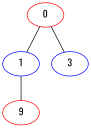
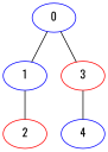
  strict graph {
    fontname=Oswald
    node [color=blue fontname=Oswald node_value=3]
    edge [fontname=Oswald]
-   0 [color=red node_value=1]
+   0 [node_value=1]
    1
-   3 [node_value=4]
-   2 [color=red node_value=2 label=9]
+   3 [color=red node_value=4]
+   2 [color=red node_value=2]
+   4
    0 -- 1
    0 -- 3
    1 -- 2
+   3 -- 4
  }
